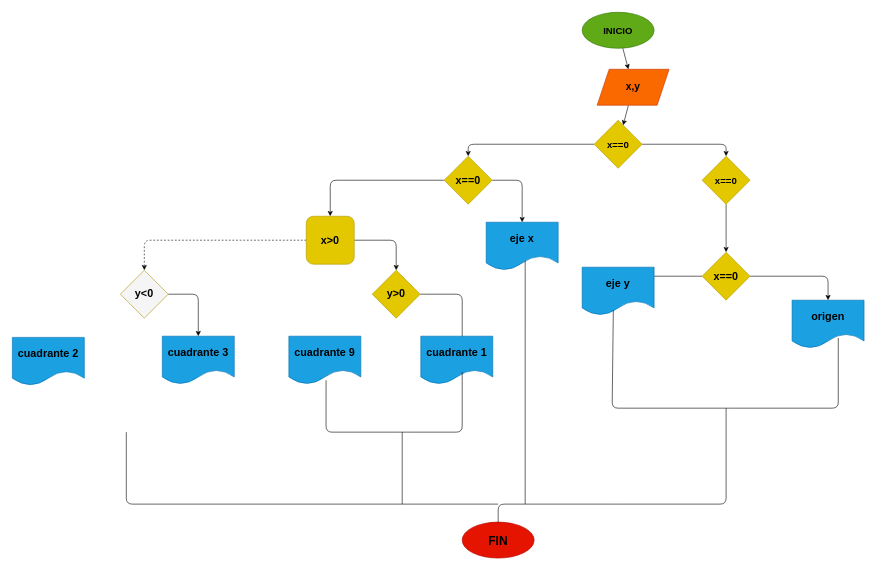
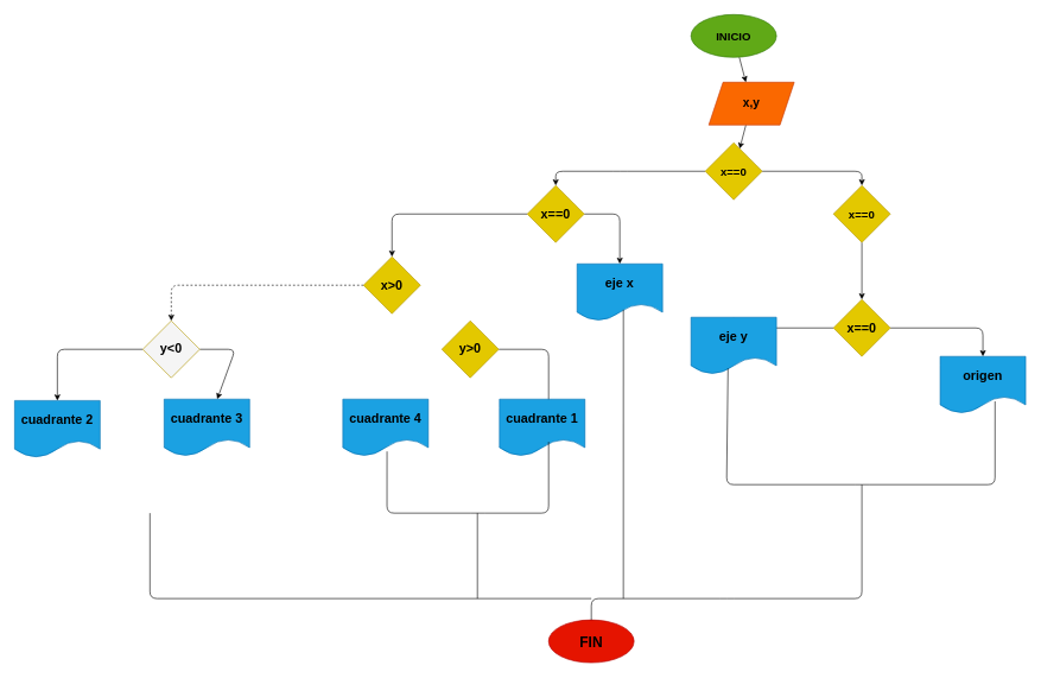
  <mxCell id="0" />
  <mxCell id="1" parent="0" />
  <mxCell id="2" value="" style="edgeStyle=none;html=1;fontSize=16;" parent="1" source="3" target="5" edge="1"><mxGeometry relative="1" as="geometry" /></mxCell>
  <mxCell id="3" value="&lt;b&gt;&lt;font color=&quot;#000000&quot; style=&quot;font-size: 16px;&quot;&gt;INICIO&lt;/font&gt;&lt;/b&gt;" style="ellipse;whiteSpace=wrap;html=1;fillColor=#60a917;fontColor=#ffffff;strokeColor=#2D7600;" parent="1" vertex="1"><mxGeometry x="970" y="20" width="120" height="60" as="geometry" /></mxCell>
  <mxCell id="4" value="" style="edgeStyle=none;html=1;" edge="1" parent="1" source="5" target="8"><mxGeometry relative="1" as="geometry" /></mxCell>
  <mxCell id="5" value="&lt;font style=&quot;font-size: 17px;&quot;&gt;&lt;b&gt;x,y&lt;/b&gt;&lt;/font&gt;" style="shape=parallelogram;perimeter=parallelogramPerimeter;whiteSpace=wrap;html=1;fixedSize=1;fillColor=#fa6800;fontColor=#000000;strokeColor=#C73500;" parent="1" vertex="1"><mxGeometry x="995" y="115" width="120" height="60" as="geometry" /></mxCell>
  <mxCell id="6" value="" style="edgeStyle=none;html=1;" edge="1" parent="1" source="8" target="11"><mxGeometry relative="1" as="geometry"><Array as="points"><mxPoint x="870" y="240" /><mxPoint x="780" y="240" /></Array></mxGeometry></mxCell>
  <mxCell id="7" value="" style="edgeStyle=none;html=1;" edge="1" parent="1" source="8" target="13"><mxGeometry relative="1" as="geometry"><Array as="points"><mxPoint x="1210" y="240" /></Array></mxGeometry></mxCell>
  <mxCell id="8" value="&lt;font style=&quot;font-size: 16px;&quot;&gt;&lt;b&gt;x==0&lt;/b&gt;&lt;/font&gt;" style="rhombus;whiteSpace=wrap;html=1;fillColor=#e3c800;fontColor=#000000;strokeColor=#B09500;" vertex="1" parent="1"><mxGeometry x="990" y="200" width="80" height="80" as="geometry" /></mxCell>
  <mxCell id="9" value="" style="edgeStyle=none;html=1;" edge="1" parent="1" source="11" target="22"><mxGeometry relative="1" as="geometry"><Array as="points"><mxPoint x="870" y="300" /></Array></mxGeometry></mxCell>
  <mxCell id="10" value="" style="edgeStyle=none;html=1;" edge="1" parent="1" source="11" target="26"><mxGeometry relative="1" as="geometry"><Array as="points"><mxPoint x="550" y="300" /></Array></mxGeometry></mxCell>
  <mxCell id="11" value="&lt;b&gt;&lt;font style=&quot;font-size: 18px;&quot;&gt;x==0&lt;/font&gt;&lt;/b&gt;" style="rhombus;whiteSpace=wrap;html=1;fillColor=#e3c800;fontColor=#000000;strokeColor=#B09500;" vertex="1" parent="1"><mxGeometry x="740" y="260" width="80" height="80" as="geometry" /></mxCell>
  <mxCell id="12" value="" style="edgeStyle=none;html=1;" edge="1" parent="1" source="13" target="16"><mxGeometry relative="1" as="geometry" /></mxCell>
  <mxCell id="13" value="&lt;b&gt;&lt;font style=&quot;font-size: 16px;&quot;&gt;x==0&lt;/font&gt;&lt;/b&gt;" style="rhombus;whiteSpace=wrap;html=1;fillColor=#e3c800;fontColor=#000000;strokeColor=#B09500;" vertex="1" parent="1"><mxGeometry x="1170" y="260" width="80" height="80" as="geometry" /></mxCell>
  <mxCell id="14" value="" style="edgeStyle=none;html=1;" edge="1" parent="1" source="16" target="17"><mxGeometry relative="1" as="geometry"><Array as="points"><mxPoint x="1030" y="460" /></Array></mxGeometry></mxCell>
  <mxCell id="15" value="" style="edgeStyle=none;html=1;" edge="1" parent="1" source="16" target="18"><mxGeometry relative="1" as="geometry"><Array as="points"><mxPoint x="1380" y="460" /></Array></mxGeometry></mxCell>
  <mxCell id="16" value="&lt;b&gt;&lt;font style=&quot;font-size: 18px;&quot;&gt;x==0&lt;/font&gt;&lt;/b&gt;" style="rhombus;whiteSpace=wrap;html=1;fillColor=#e3c800;fontColor=#000000;strokeColor=#B09500;" vertex="1" parent="1"><mxGeometry x="1170" y="420" width="80" height="80" as="geometry" /></mxCell>
  <mxCell id="17" value="&lt;b&gt;&lt;font color=&quot;#000000&quot; style=&quot;font-size: 18px;&quot;&gt;eje y&lt;/font&gt;&lt;/b&gt;" style="shape=document;whiteSpace=wrap;html=1;boundedLbl=1;fillColor=#1ba1e2;fontColor=#ffffff;strokeColor=#006EAF;" vertex="1" parent="1"><mxGeometry x="970" y="445" width="120" height="80" as="geometry" /></mxCell>
  <mxCell id="18" value="&lt;b&gt;&lt;font color=&quot;#000000&quot; style=&quot;font-size: 18px;&quot;&gt;origen&lt;/font&gt;&lt;/b&gt;" style="shape=document;whiteSpace=wrap;html=1;boundedLbl=1;fillColor=#1ba1e2;fontColor=#ffffff;strokeColor=#006EAF;" vertex="1" parent="1"><mxGeometry x="1320" y="500" width="120" height="80" as="geometry" /></mxCell>
  <mxCell id="19" value="" style="endArrow=none;html=1;exitX=0.433;exitY=0.9;exitDx=0;exitDy=0;exitPerimeter=0;entryX=0.642;entryY=0.788;entryDx=0;entryDy=0;entryPerimeter=0;" edge="1" parent="1" source="17" target="18"><mxGeometry width="50" height="50" relative="1" as="geometry"><mxPoint x="1210" y="630" as="sourcePoint" /><mxPoint x="1260" y="580" as="targetPoint" /><Array as="points"><mxPoint x="1020" y="680" /><mxPoint x="1210" y="680" /><mxPoint x="1397" y="680" /></Array></mxGeometry></mxCell>
  <mxCell id="20" value="&lt;b&gt;&lt;font style=&quot;font-size: 20px;&quot; color=&quot;#000000&quot;&gt;FIN&lt;/font&gt;&lt;/b&gt;" style="ellipse;whiteSpace=wrap;html=1;fillColor=#e51400;fontColor=#ffffff;strokeColor=#B20000;" vertex="1" parent="1"><mxGeometry x="770" y="870" width="120" height="60" as="geometry" /></mxCell>
  <mxCell id="21" value="" style="endArrow=none;html=1;exitX=0.5;exitY=0;exitDx=0;exitDy=0;" edge="1" parent="1" source="20"><mxGeometry width="50" height="50" relative="1" as="geometry"><mxPoint x="1060" y="810" as="sourcePoint" /><mxPoint x="1210" y="680" as="targetPoint" /><Array as="points"><mxPoint x="830" y="840" /><mxPoint x="1020" y="840" /><mxPoint x="1210" y="840" /></Array></mxGeometry></mxCell>
  <mxCell id="22" value="&lt;b&gt;&lt;font color=&quot;#000000&quot; style=&quot;font-size: 18px;&quot;&gt;eje x&lt;/font&gt;&lt;/b&gt;" style="shape=document;whiteSpace=wrap;html=1;boundedLbl=1;fillColor=#1ba1e2;fontColor=#ffffff;strokeColor=#006EAF;" vertex="1" parent="1"><mxGeometry x="810" y="370" width="120" height="80" as="geometry" /></mxCell>
  <mxCell id="23" value="" style="endArrow=none;html=1;exitX=0.542;exitY=0.892;exitDx=0;exitDy=0;exitPerimeter=0;" edge="1" parent="1"><mxGeometry width="50" height="50" relative="1" as="geometry"><mxPoint x="875.04" y="434.36" as="sourcePoint" /><mxPoint x="875" y="840" as="targetPoint" /></mxGeometry></mxCell>
- <mxCell id="24" value="" style="edgeStyle=none;html=1;" edge="1" parent="1" source="26" target="28"><mxGeometry relative="1" as="geometry"><Array as="points"><mxPoint x="660" y="400" /></Array></mxGeometry></mxCell>
  <mxCell id="25" value="" style="edgeStyle=none;html=1;dashed=1;" edge="1" parent="1" source="26" target="31"><mxGeometry relative="1" as="geometry"><Array as="points"><mxPoint x="410" y="400" /><mxPoint x="240" y="400" /></Array></mxGeometry></mxCell>
- <mxCell id="26" value="&lt;font style=&quot;font-size: 18px;&quot;&gt;&lt;b&gt;x&amp;gt;0&lt;/b&gt;&lt;/font&gt;" style="whiteSpace=wrap;html=1;fillColor=#e3c800;fontColor=#000000;strokeColor=#B09500;rounded=1;" vertex="1" parent="1"><mxGeometry x="510" y="360" width="80" height="80" as="geometry" /></mxCell>
+ <mxCell id="26" value="&lt;font style=&quot;font-size: 18px;&quot;&gt;&lt;b&gt;x&amp;gt;0&lt;/b&gt;&lt;/font&gt;" style="rhombus;whiteSpace=wrap;html=1;fillColor=#e3c800;fontColor=#000000;strokeColor=#B09500;" vertex="1" parent="1"><mxGeometry x="510" y="360" width="80" height="80" as="geometry" /></mxCell>
  <mxCell id="27" value="" style="edgeStyle=none;html=1;" edge="1" parent="1" source="28"><mxGeometry relative="1" as="geometry"><mxPoint y="570" as="targetPoint" x="770" /><Array as="points"><mxPoint y="490" x="770" /></Array></mxGeometry></mxCell>
  <mxCell id="28" value="&lt;font style=&quot;font-size: 18px;&quot;&gt;&lt;b&gt;y&amp;gt;0&lt;/b&gt;&lt;/font&gt;" style="rhombus;whiteSpace=wrap;html=1;fillColor=#e3c800;fontColor=#000000;strokeColor=#B09500;" vertex="1" parent="1"><mxGeometry x="620" y="450" width="80" height="80" as="geometry" /></mxCell>
  <mxCell id="29" value="" style="edgeStyle=none;html=1;" edge="1" parent="1" source="31" target="34"><mxGeometry relative="1" as="geometry"><Array as="points"><mxPoint x="330" y="490" /></Array></mxGeometry></mxCell>
+ <mxCell id="30" style="edgeStyle=none;html=1;entryX=0.5;entryY=0;entryDx=0;entryDy=0;" edge="1" parent="1" source="31" target="35"><mxGeometry relative="1" as="geometry"><Array as="points"><mxPoint x="80" y="490" /></Array></mxGeometry></mxCell>
  <mxCell id="31" value="&lt;b&gt;&lt;font style=&quot;font-size: 18px;&quot;&gt;y&amp;lt;0&lt;/font&gt;&lt;/b&gt;" style="rhombus;whiteSpace=wrap;html=1;fillColor=#f5f5f5;fontColor=#000000;strokeColor=#B09500;" vertex="1" parent="1"><mxGeometry x="200" y="450" width="80" height="80" as="geometry" /></mxCell>
- <mxCell id="32" value="&lt;b&gt;&lt;font color=&quot;#000000&quot; style=&quot;font-size: 18px;&quot;&gt;cuadrante 9&lt;/font&gt;&lt;/b&gt;" style="shape=document;whiteSpace=wrap;html=1;boundedLbl=1;fillColor=#1ba1e2;fontColor=#ffffff;strokeColor=#006EAF;" vertex="1" parent="1"><mxGeometry x="481" y="560" width="120" height="80" as="geometry" /></mxCell>
+ <mxCell id="32" value="&lt;b&gt;&lt;font color=&quot;#000000&quot; style=&quot;font-size: 18px;&quot;&gt;cuadrante 4&lt;/font&gt;&lt;/b&gt;" style="shape=document;whiteSpace=wrap;html=1;boundedLbl=1;fillColor=#1ba1e2;fontColor=#ffffff;strokeColor=#006EAF;" vertex="1" parent="1"><mxGeometry x="481" y="560" width="120" height="80" as="geometry" /></mxCell>
  <mxCell id="33" value="&lt;font color=&quot;#000000&quot; style=&quot;font-size: 18px;&quot;&gt;&lt;b&gt;cuadrante 1&lt;/b&gt;&lt;/font&gt;" style="shape=document;whiteSpace=wrap;html=1;boundedLbl=1;fillColor=#1ba1e2;fontColor=#ffffff;strokeColor=#006EAF;" vertex="1" parent="1"><mxGeometry x="701" y="560" width="120" height="80" as="geometry" /></mxCell>
- <mxCell id="34" value="&lt;font color=&quot;#000000&quot; style=&quot;font-size: 18px;&quot;&gt;&lt;b&gt;cuadrante 3&lt;/b&gt;&lt;/font&gt;" style="shape=document;whiteSpace=wrap;html=1;boundedLbl=1;fillColor=#1ba1e2;fontColor=#ffffff;strokeColor=#006EAF;" vertex="1" parent="1"><mxGeometry x="270" y="560" width="120" height="80" as="geometry" /></mxCell>
+ <mxCell id="34" value="&lt;font color=&quot;#000000&quot; style=&quot;font-size: 18px;&quot;&gt;&lt;b&gt;cuadrante 3&lt;/b&gt;&lt;/font&gt;" style="shape=document;whiteSpace=wrap;html=1;boundedLbl=1;fillColor=#1ba1e2;fontColor=#ffffff;strokeColor=#006EAF;" vertex="1" parent="1"><mxGeometry x="230" y="560" width="120" height="80" as="geometry" /></mxCell>
  <mxCell id="35" value="&lt;b&gt;&lt;font color=&quot;#000000&quot; style=&quot;font-size: 18px;&quot;&gt;cuadrante 2&lt;/font&gt;&lt;/b&gt;" style="shape=document;whiteSpace=wrap;html=1;boundedLbl=1;fillColor=#1ba1e2;fontColor=#ffffff;strokeColor=#006EAF;" vertex="1" parent="1"><mxGeometry x="20" y="562" width="120" height="80" as="geometry" /></mxCell>
  <mxCell id="36" value="" style="endArrow=none;html=1;" edge="1" parent="1"><mxGeometry width="50" height="50" relative="1" as="geometry"><mxPoint x="210" y="720" as="sourcePoint" /><mxPoint x="830" y="840" as="targetPoint" /><Array as="points"><mxPoint x="210" y="840" /></Array></mxGeometry></mxCell>
  <mxCell id="37" value="" style="endArrow=none;html=1;exitX=0.517;exitY=0.917;exitDx=0;exitDy=0;exitPerimeter=0;" edge="1" parent="1" source="32"><mxGeometry width="50" height="50" relative="1" as="geometry"><mxPoint x="620" y="810" as="sourcePoint" /><mxPoint y="620" as="targetPoint" x="770" /><Array as="points"><mxPoint x="543" y="720" /><mxPoint x="670" y="720" /><mxPoint y="720" x="770" /></Array></mxGeometry></mxCell>
  <mxCell id="38" value="" style="endArrow=none;html=1;" edge="1" parent="1"><mxGeometry width="50" height="50" relative="1" as="geometry"><mxPoint x="670" y="840" as="sourcePoint" /><mxPoint x="670" y="720" as="targetPoint" /></mxGeometry></mxCell>
